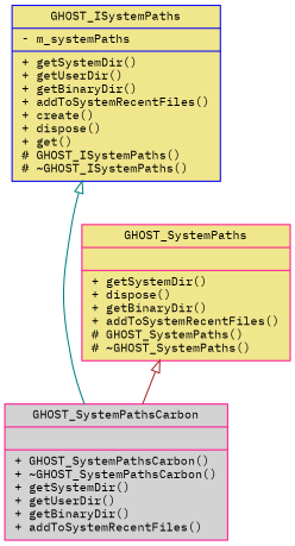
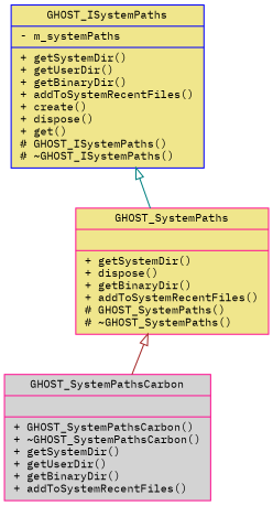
  digraph {
    fontname="IBM Plex Mono"
    node [color=deeppink fillcolor=khaki fontname="IBM Plex Mono" fontsize=10 shape=record style=filled]
    edge [arrowtail=empty dir=back fontname="IBM Plex Mono" fontsize=10 labelfontname=Helvetica labelfontsize=10 style=solid]
    n1 [fillcolor=lightgrey fontcolor=black height=0.2 label="{GHOST_SystemPathsCarbon\n||+ GHOST_SystemPathsCarbon()\l+ ~GHOST_SystemPathsCarbon()\l+ getSystemDir()\l+ getUserDir()\l+ getBinaryDir()\l+ addToSystemRecentFiles()\l}" width=0.4]
    n2 [height=0.2 label="{GHOST_SystemPaths\n||+ getSystemDir()\l+ dispose()\l+ getBinaryDir()\l+ addToSystemRecentFiles()\l# GHOST_SystemPaths()\l# ~GHOST_SystemPaths()\l}" width=0.4]
    n3 [color=blue height=0.2 label="{GHOST_ISystemPaths\n|- m_systemPaths\l|+ getSystemDir()\l+ getUserDir()\l+ getBinaryDir()\l+ addToSystemRecentFiles()\l+ create()\l+ dispose()\l+ get()\l# GHOST_ISystemPaths()\l# ~GHOST_ISystemPaths()\l}" width=0.4]
    n2 -> n1 [color=brown]
-   n3 -> n1 [color=teal]
+   n3 -> n2 [color=teal]
  }
